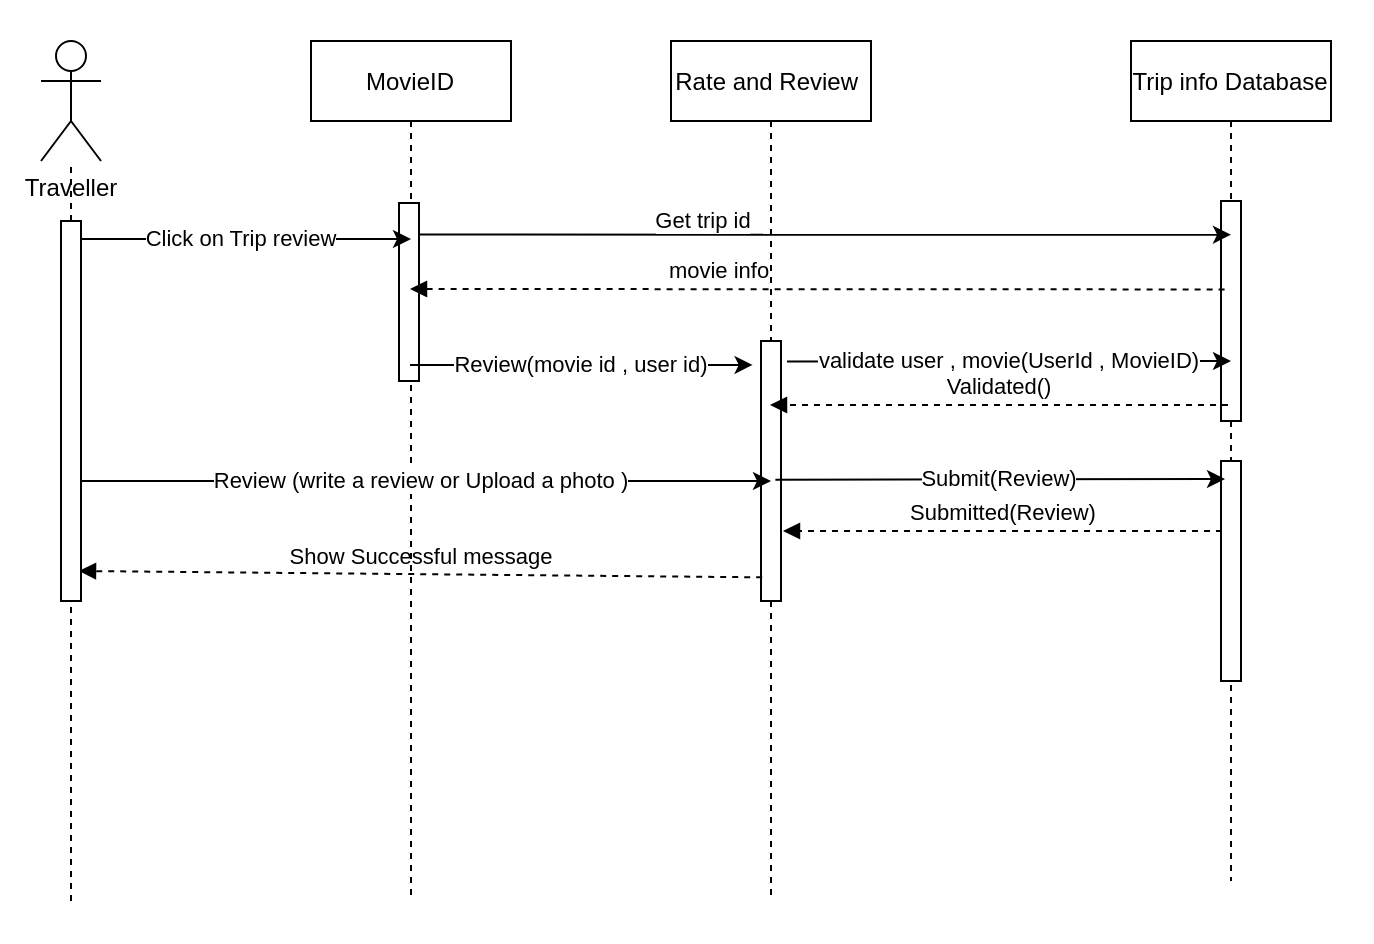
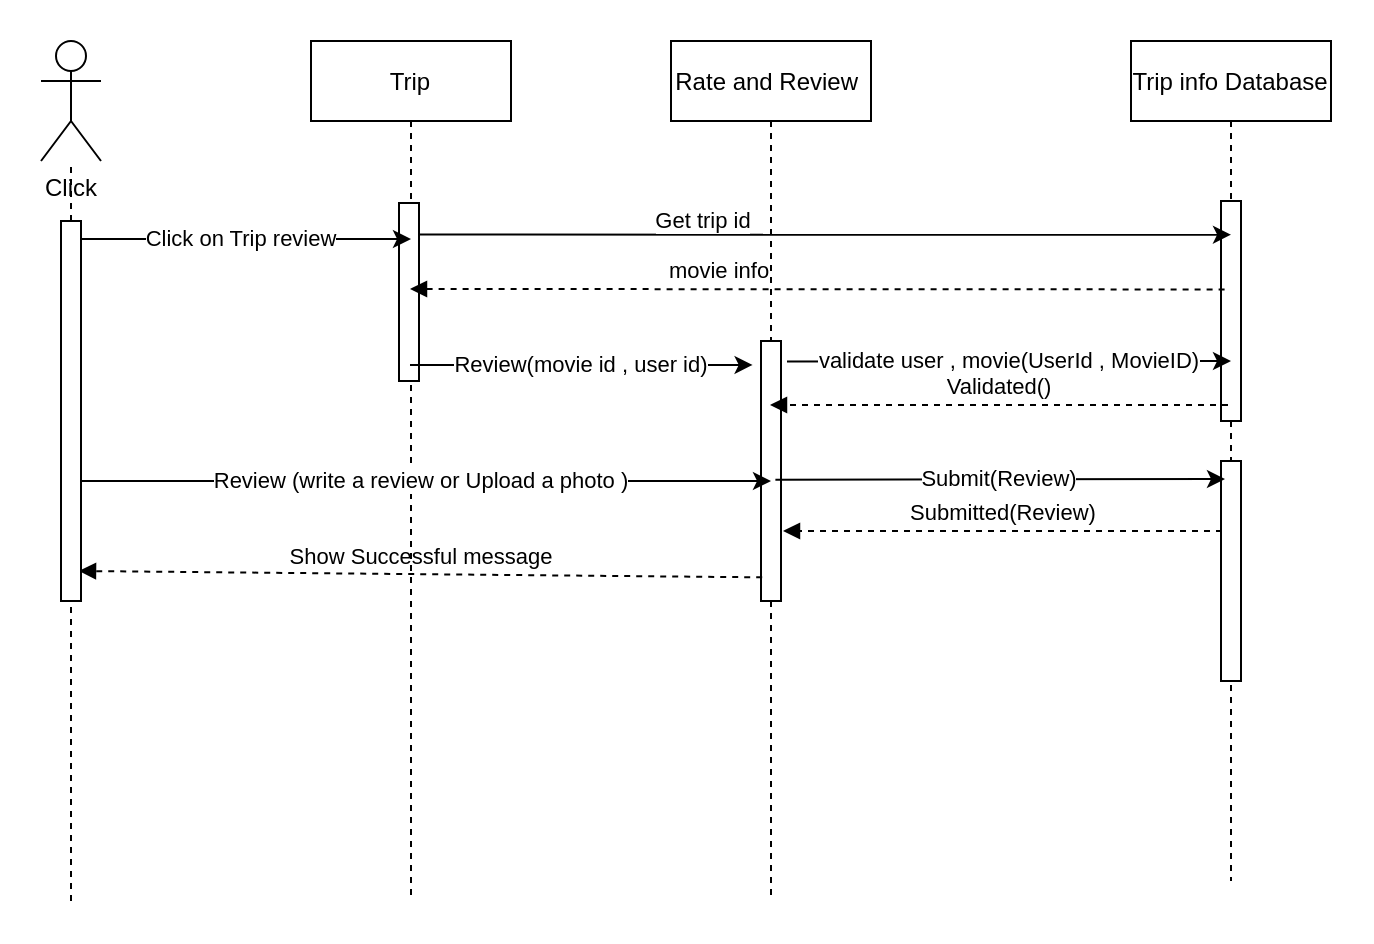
  <mxCell id="0" />
  <mxCell id="1" parent="0" />
- <mxCell id="2" value="MovieID" style="shape=umlLifeline;perimeter=lifelinePerimeter;container=1;collapsible=0;recursiveResize=0;rounded=0;shadow=0;strokeWidth=1;" parent="1" vertex="1"><mxGeometry x="155" y="20" width="100" height="430" as="geometry" /></mxCell>
+ <mxCell id="2" value="Trip" style="shape=umlLifeline;perimeter=lifelinePerimeter;container=1;collapsible=0;recursiveResize=0;rounded=0;shadow=0;strokeWidth=1;" parent="1" vertex="1"><mxGeometry x="155" y="20" width="100" height="430" as="geometry" /></mxCell>
  <mxCell id="3" value="" style="points=[];perimeter=orthogonalPerimeter;rounded=0;shadow=0;strokeWidth=1;" parent="2" vertex="1"><mxGeometry x="44" y="81" width="10" height="89" as="geometry" /></mxCell>
  <mxCell id="4" value="Rate and Review " style="shape=umlLifeline;perimeter=lifelinePerimeter;container=1;collapsible=0;recursiveResize=0;rounded=0;shadow=0;strokeWidth=1;" parent="1" vertex="1"><mxGeometry x="335" y="20" width="100" height="430" as="geometry" /></mxCell>
  <mxCell id="5" value="" style="points=[];perimeter=orthogonalPerimeter;rounded=0;shadow=0;strokeWidth=1;" parent="4" vertex="1"><mxGeometry x="45" y="150" width="10" height="130" as="geometry" /></mxCell>
- <mxCell id="6" value="Traveller" style="shape=umlActor;verticalLabelPosition=bottom;verticalAlign=top;html=1;outlineConnect=0;" vertex="1" parent="1"><mxGeometry x="20" y="20" width="30" height="60" as="geometry" /></mxCell>
+ <mxCell id="6" value="Click" style="shape=umlActor;verticalLabelPosition=bottom;verticalAlign=top;html=1;outlineConnect=0;" vertex="1" parent="1"><mxGeometry x="20" y="20" width="30" height="60" as="geometry" /></mxCell>
  <mxCell id="7" value="Trip info Database" style="shape=umlLifeline;perimeter=lifelinePerimeter;container=1;collapsible=0;recursiveResize=0;rounded=0;shadow=0;strokeWidth=1;" vertex="1" parent="1"><mxGeometry x="565" y="20" width="100" height="420" as="geometry" /></mxCell>
  <mxCell id="8" value="" style="points=[];perimeter=orthogonalPerimeter;rounded=0;shadow=0;strokeWidth=1;" vertex="1" parent="7"><mxGeometry x="45" y="80" width="10" height="110" as="geometry" /></mxCell>
  <mxCell id="9" value="" style="points=[];perimeter=orthogonalPerimeter;rounded=0;shadow=0;strokeWidth=1;" vertex="1" parent="7"><mxGeometry x="45" y="210" width="10" height="110" as="geometry" /></mxCell>
  <mxCell id="10" value="" style="endArrow=none;dashed=1;html=1;startArrow=none;" edge="1" parent="1" source="21"><mxGeometry width="50" height="50" relative="1" as="geometry"><mxPoint y="450" as="sourcePoint" x="35" /><mxPoint y="80" as="targetPoint" x="35" /></mxGeometry></mxCell>
  <mxCell id="11" value="Click on Trip review" style="endArrow=classic;html=1;" edge="1" parent="1"><mxGeometry width="50" height="50" relative="1" as="geometry"><mxPoint y="119" as="sourcePoint" x="35" /><mxPoint x="205" y="119" as="targetPoint" /></mxGeometry></mxCell>
  <mxCell id="12" value="Get trip id" style="endArrow=classic;html=1;exitX=0.96;exitY=0.21;exitDx=0;exitDy=0;exitPerimeter=0;entryX=0.5;entryY=0.153;entryDx=0;entryDy=0;entryPerimeter=0;" edge="1" parent="1" target="8"><mxGeometry x="-0.3" y="7" width="50" height="50" relative="1" as="geometry"><mxPoint x="208.6" y="116.8" as="sourcePoint" /><mxPoint x="570" y="116.8" as="targetPoint" /><mxPoint as="offset" /></mxGeometry></mxCell>
  <mxCell id="13" value="movie info" style="html=1;verticalAlign=bottom;labelBackgroundColor=none;endArrow=block;endFill=1;dashed=1;exitX=0.18;exitY=0.402;exitDx=0;exitDy=0;exitPerimeter=0;" edge="1" parent="1" source="8"><mxGeometry x="0.24" width="160" relative="1" as="geometry"><mxPoint x="574.5" y="144" as="sourcePoint" /><mxPoint x="204.5" y="144" as="targetPoint" /><mxPoint as="offset" /></mxGeometry></mxCell>
  <mxCell id="14" value="Review(movie id , user id)" style="endArrow=classic;html=1;entryX=-0.42;entryY=0.092;entryDx=0;entryDy=0;entryPerimeter=0;" edge="1" parent="1" target="5"><mxGeometry width="50" height="50" relative="1" as="geometry"><mxPoint x="204.5" y="182" as="sourcePoint" /><mxPoint x="375" y="182" as="targetPoint" /></mxGeometry></mxCell>
  <mxCell id="15" value="validate user , movie(UserId , MovieID)" style="endArrow=classic;html=1;" edge="1" parent="1"><mxGeometry width="50" height="50" relative="1" as="geometry"><mxPoint x="393" y="180.21" as="sourcePoint" /><mxPoint x="615" y="180" as="targetPoint" /></mxGeometry></mxCell>
  <mxCell id="16" value="Review (write a review or Upload a photo )" style="endArrow=classic;html=1;" edge="1" parent="1"><mxGeometry width="50" height="50" relative="1" as="geometry"><mxPoint y="240" as="sourcePoint" x="35" /><mxPoint x="385" y="240" as="targetPoint" /></mxGeometry></mxCell>
  <mxCell id="17" value="Submit(Review)" style="endArrow=classic;html=1;exitX=1.02;exitY=0.771;exitDx=0;exitDy=0;exitPerimeter=0;" edge="1" parent="1"><mxGeometry width="50" height="50" relative="1" as="geometry"><mxPoint x="387.2" y="239.39" as="sourcePoint" /><mxPoint x="612" y="239" as="targetPoint" /></mxGeometry></mxCell>
  <mxCell id="18" value="Validated()" style="html=1;verticalAlign=bottom;labelBackgroundColor=none;endArrow=block;endFill=1;dashed=1;" edge="1" parent="1"><mxGeometry width="160" relative="1" as="geometry"><mxPoint x="613.5" y="202" as="sourcePoint" /><mxPoint x="384.5" y="202" as="targetPoint" /></mxGeometry></mxCell>
  <mxCell id="19" value="Submitted(Review)" style="html=1;verticalAlign=bottom;labelBackgroundColor=none;endArrow=block;endFill=1;dashed=1;" edge="1" parent="1"><mxGeometry width="160" relative="1" as="geometry"><mxPoint x="610.5" y="265" as="sourcePoint" /><mxPoint x="391" y="265" as="targetPoint" /></mxGeometry></mxCell>
  <mxCell id="20" value="Show Successful message" style="html=1;verticalAlign=bottom;labelBackgroundColor=none;endArrow=block;endFill=1;dashed=1;exitX=0.06;exitY=0.909;exitDx=0;exitDy=0;exitPerimeter=0;entryX=0.9;entryY=0.921;entryDx=0;entryDy=0;entryPerimeter=0;" edge="1" parent="1" source="5" target="21"><mxGeometry width="160" relative="1" as="geometry"><mxPoint x="375" y="290" as="sourcePoint" /><mxPoint x="45" y="287" as="targetPoint" /></mxGeometry></mxCell>
  <mxCell id="21" value="" style="points=[];perimeter=orthogonalPerimeter;rounded=0;shadow=0;strokeWidth=1;" vertex="1" parent="1"><mxGeometry x="30" y="110" width="10" height="190" as="geometry" /></mxCell>
  <mxCell id="22" value="" style="endArrow=none;dashed=1;html=1;" edge="1" parent="1" target="21"><mxGeometry width="50" height="50" relative="1" as="geometry"><mxPoint y="450" as="sourcePoint" x="35" /><mxPoint y="80" as="targetPoint" x="35" /></mxGeometry></mxCell>
